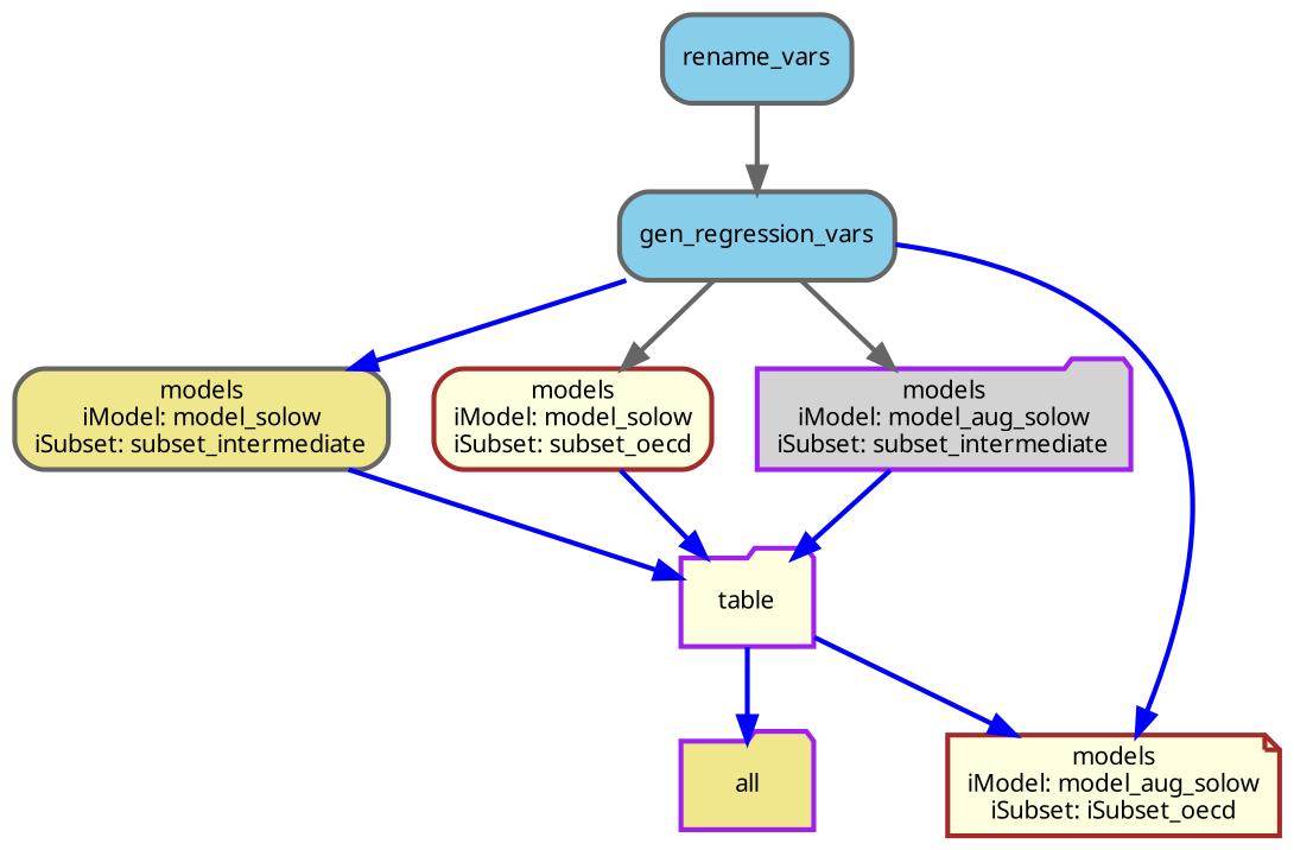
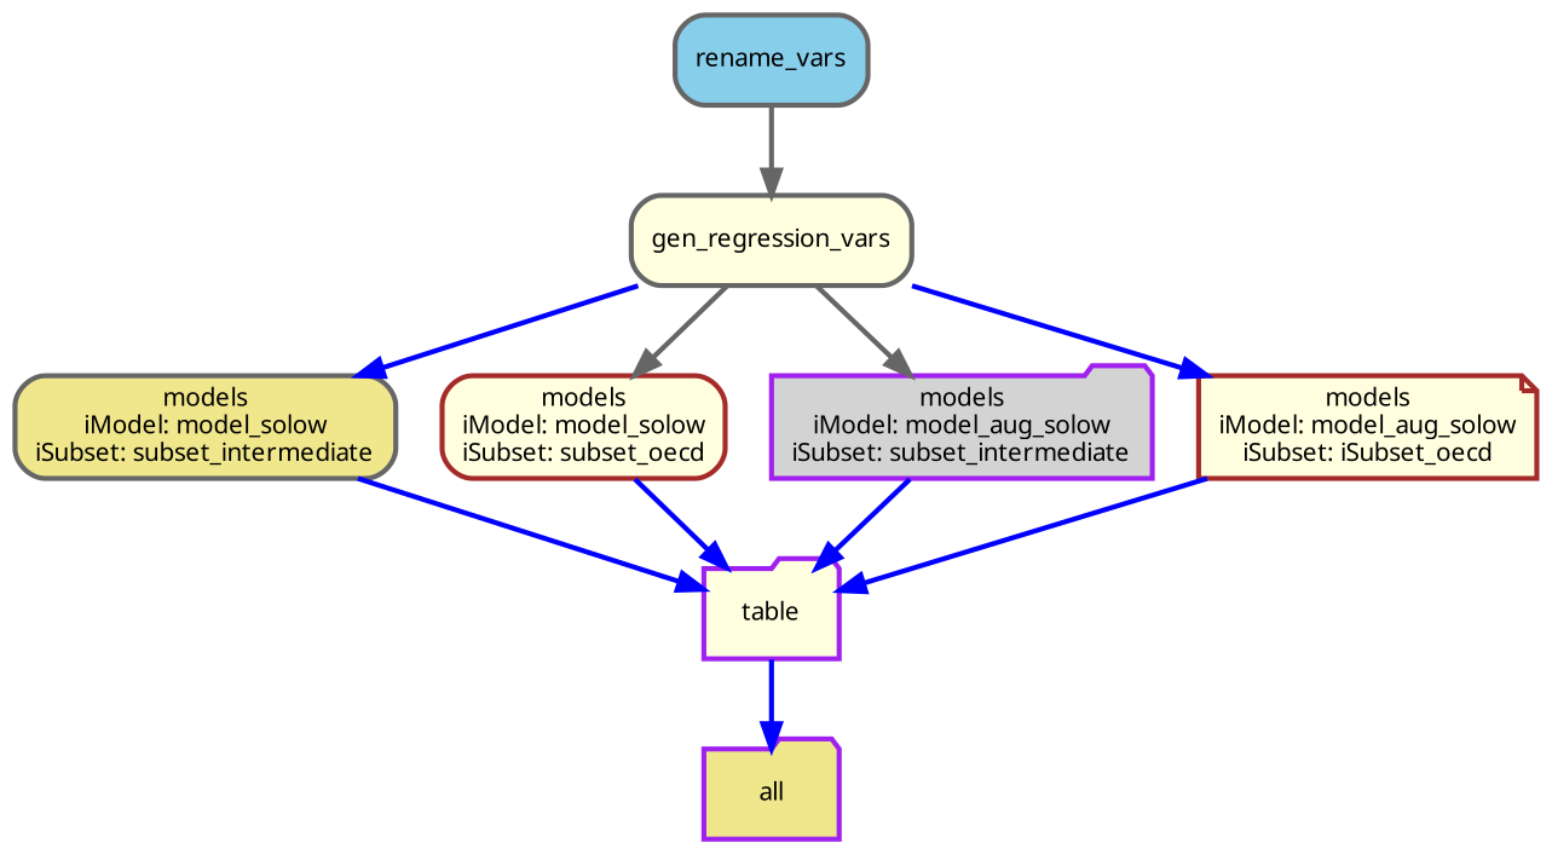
  digraph {
    bgcolor=white
    node [color=purple fillcolor=lightyellow fontname=sans fontsize=10 penwidth=2 shape=box style="rounded,filled"]
    edge [color=blue penwidth=2]
    n1 [fillcolor=khaki label=all shape=folder]
    n2 [label=table shape=folder]
    n3 [color=gray40 fillcolor=khaki label="models\niModel: model_solow\niSubset: subset_intermediate"]
-   n4 [color=gray40 fillcolor=skyblue label=gen_regression_vars]
+   n4 [color=gray40 label=gen_regression_vars]
    n5 [color=brown label="models\niModel: model_solow\niSubset: subset_oecd"]
    n6 [fillcolor=lightgrey label="models\niModel: model_aug_solow\niSubset: subset_intermediate" shape=folder]
    n7 [color=brown label="models\niModel: model_aug_solow\niSubset: iSubset_oecd" shape=note]
    n8 [color=gray40 fillcolor=skyblue label=rename_vars]
    n2 -> n1
    n3 -> n2
    n4 -> n3
    n4 -> n5 [color=gray40]
    n4 -> n6 [color=gray40]
    n4 -> n7
    n5 -> n2
    n6 -> n2
-   n2 -> n7
+   n7 -> n2
    n8 -> n4 [color=gray40]
  }
